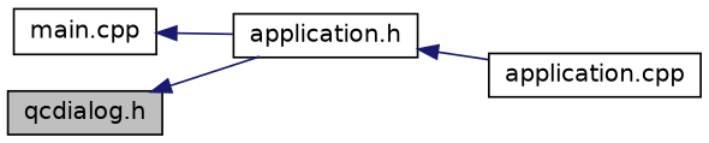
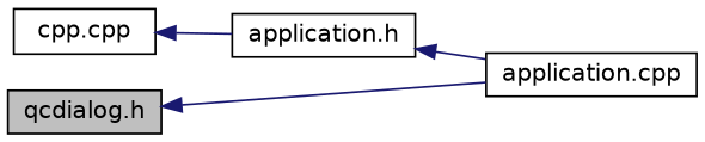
  digraph {
    rankdir=LR
    node [color=black fillcolor=white fontname=Helvetica fontsize=12 shape=record style=filled]
    edge [color=midnightblue dir=back fontname=Helvetica fontsize=12 labelfontname=Helvetica labelfontsize=12 style=solid]
    n1 [fillcolor=grey75 fontcolor=black height=0.2 label="qcdialog.h" width=0.4]
    n2 [height=0.2 label="application.h" width=0.4]
    n3 [height=0.2 label="application.cpp" width=0.4]
-   n4 [height=0.2 label="main.cpp" width=0.4]
-   n1 -> n2
+   n4 [height=0.2 label="cpp.cpp" width=0.4]
+   n1 -> n3
    n2 -> n3
    n4 -> n2
  }
